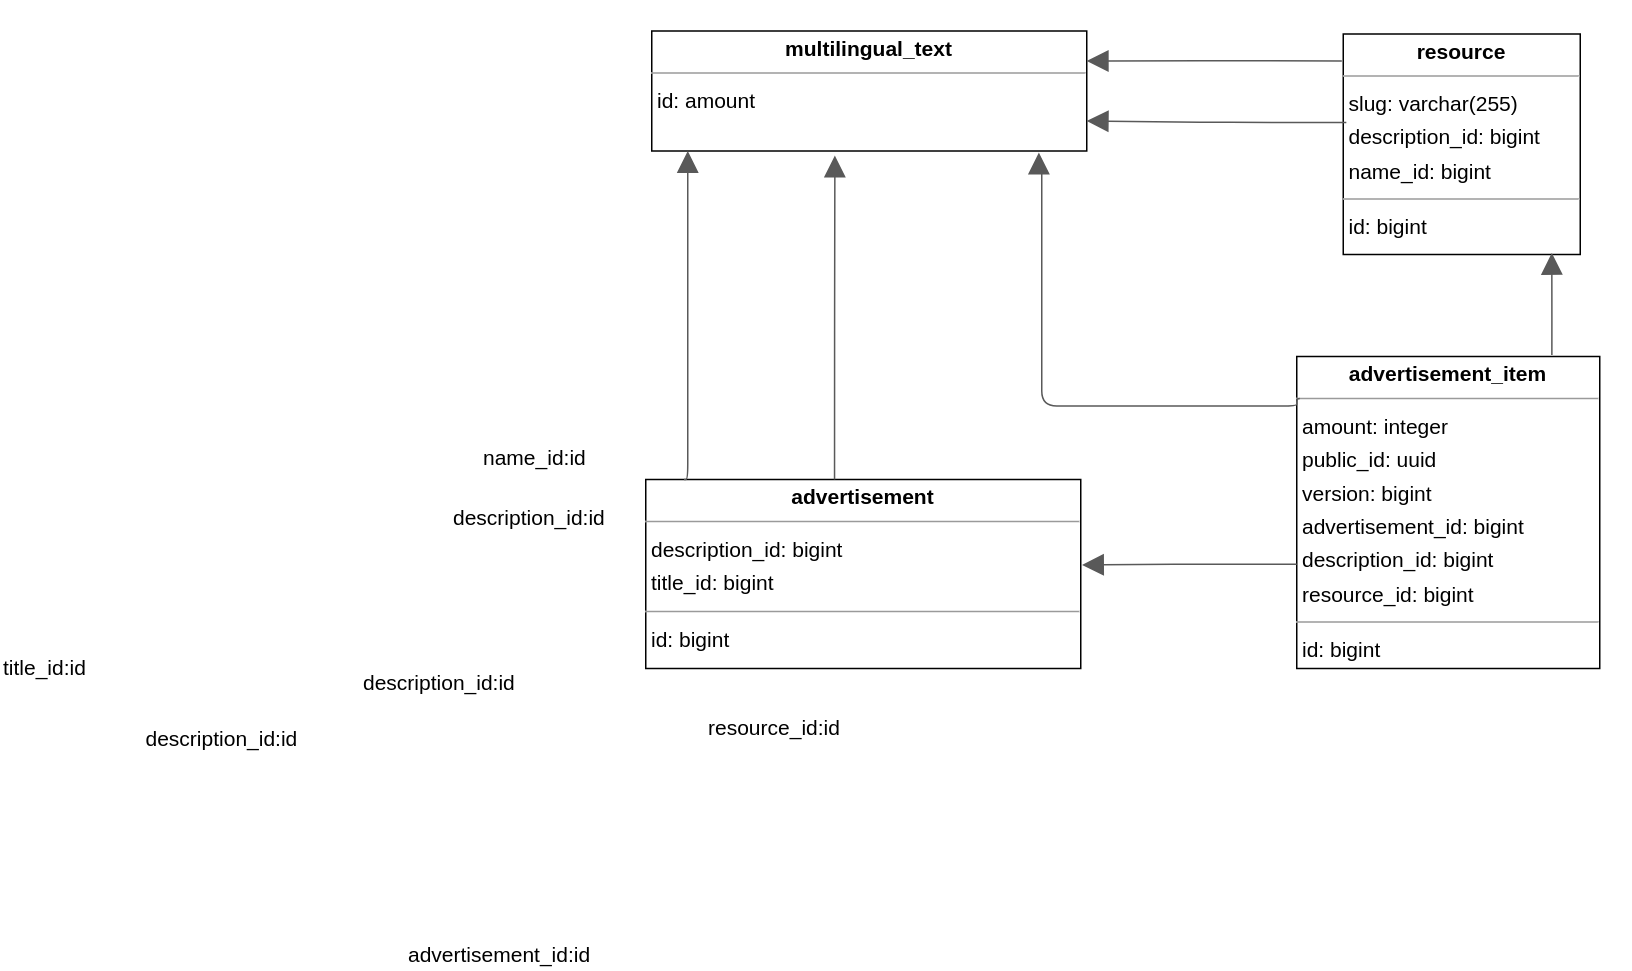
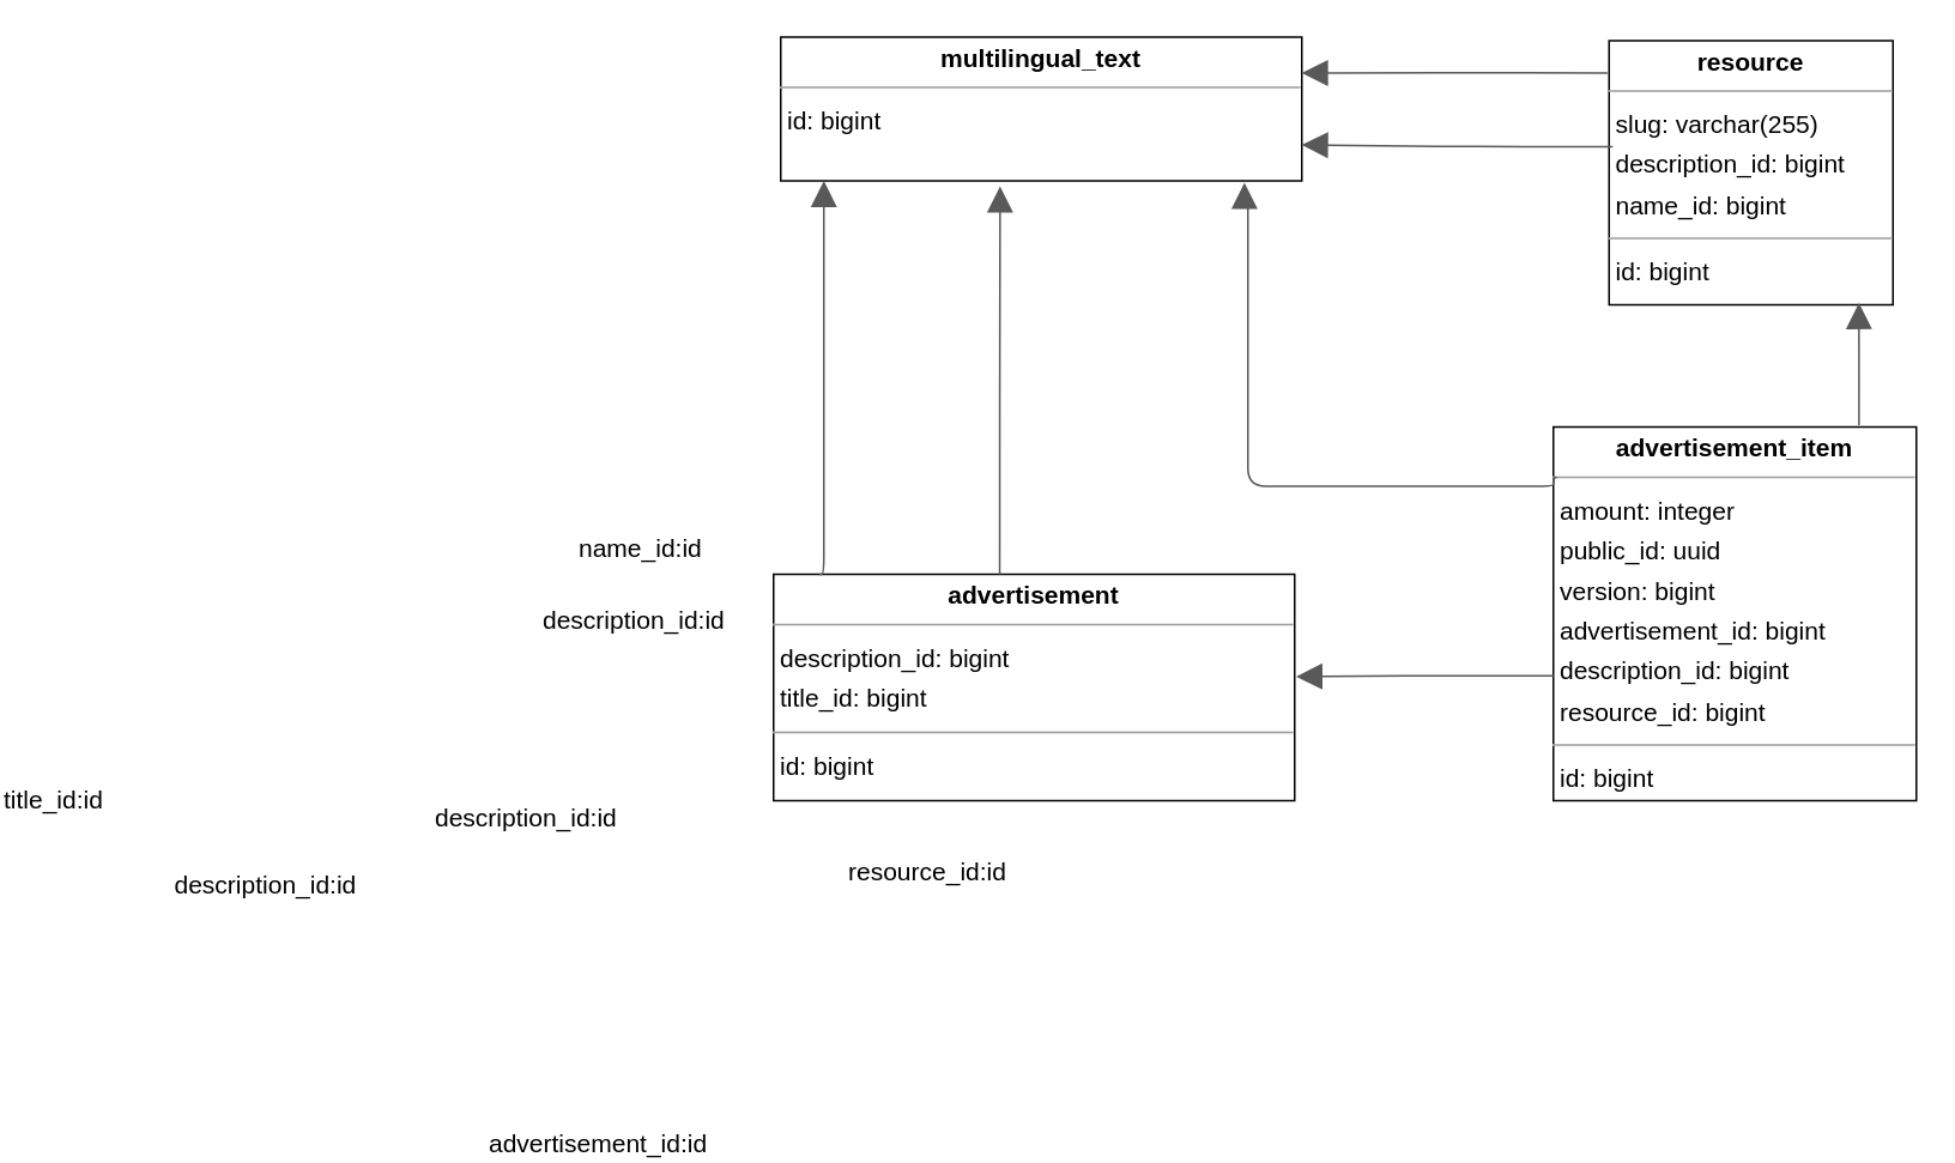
  <mxCell id="0" />
  <mxCell id="1" parent="0" />
  <mxCell id="2" value="&lt;p style=&quot;margin:0px;margin-top:4px;text-align:center;&quot;&gt;&lt;b&gt;advertisement&lt;/b&gt;&lt;/p&gt;&lt;hr size=&quot;1&quot;&gt;&lt;p style=&quot;margin:0 0 0 4px;line-height:1.6;&quot;&gt;description_id: bigint&lt;br&gt; title_id: bigint&lt;/p&gt;&lt;hr size=&quot;1&quot;&gt;&lt;p style=&quot;margin:0 0 0 4px;line-height:1.6;&quot;&gt; id: bigint&lt;/p&gt;" style="verticalAlign=top;align=left;overflow=fill;fontSize=14;fontFamily=Helvetica;html=1;rounded=0;shadow=0;comic=0;labelBackgroundColor=none;strokeWidth=1;" parent="1" vertex="1"><mxGeometry x="20" y="319" width="290" height="126" as="geometry" /></mxCell>
  <mxCell id="3" value="&lt;p style=&quot;margin:0px;margin-top:4px;text-align:center;&quot;&gt;&lt;b&gt;advertisement_item&lt;/b&gt;&lt;/p&gt;&lt;hr size=&quot;1&quot;/&gt;&lt;p style=&quot;margin:0 0 0 4px;line-height:1.6;&quot;&gt; amount: integer&lt;br/&gt; public_id: uuid&lt;br/&gt; version: bigint&lt;br/&gt; advertisement_id: bigint&lt;br/&gt; description_id: bigint&lt;br/&gt; resource_id: bigint&lt;/p&gt;&lt;hr size=&quot;1&quot;/&gt;&lt;p style=&quot;margin:0 0 0 4px;line-height:1.6;&quot;&gt; id: bigint&lt;/p&gt;" style="verticalAlign=top;align=left;overflow=fill;fontSize=14;fontFamily=Helvetica;html=1;rounded=0;shadow=0;comic=0;labelBackgroundColor=none;strokeWidth=1;" parent="1" vertex="1"><mxGeometry x="454" y="237" width="202" height="208" as="geometry" /></mxCell>
- <mxCell id="4" value="&lt;p style=&quot;margin:0px;margin-top:4px;text-align:center;&quot;&gt;&lt;b&gt;multilingual_text&lt;/b&gt;&lt;/p&gt;&lt;hr size=&quot;1&quot;&gt;&lt;p style=&quot;margin:0 0 0 4px;line-height:1.6;&quot;&gt;&lt;/p&gt;&lt;p style=&quot;margin:0 0 0 4px;line-height:1.6;&quot;&gt; id: amount&lt;/p&gt;" style="verticalAlign=top;align=left;overflow=fill;fontSize=14;fontFamily=Helvetica;html=1;rounded=0;shadow=0;comic=0;labelBackgroundColor=none;strokeWidth=1;" parent="1" vertex="1"><mxGeometry x="24" y="20" width="290" height="80" as="geometry" /></mxCell>
+ <mxCell id="4" value="&lt;p style=&quot;margin:0px;margin-top:4px;text-align:center;&quot;&gt;&lt;b&gt;multilingual_text&lt;/b&gt;&lt;/p&gt;&lt;hr size=&quot;1&quot;&gt;&lt;p style=&quot;margin:0 0 0 4px;line-height:1.6;&quot;&gt;&lt;/p&gt;&lt;p style=&quot;margin:0 0 0 4px;line-height:1.6;&quot;&gt; id: bigint&lt;/p&gt;" style="verticalAlign=top;align=left;overflow=fill;fontSize=14;fontFamily=Helvetica;html=1;rounded=0;shadow=0;comic=0;labelBackgroundColor=none;strokeWidth=1;" parent="1" vertex="1"><mxGeometry x="24" y="20" width="290" height="80" as="geometry" /></mxCell>
  <mxCell id="5" value="&lt;p style=&quot;margin:0px;margin-top:4px;text-align:center;&quot;&gt;&lt;b&gt;resource&lt;/b&gt;&lt;/p&gt;&lt;hr size=&quot;1&quot;/&gt;&lt;p style=&quot;margin:0 0 0 4px;line-height:1.6;&quot;&gt; slug: varchar(255)&lt;br/&gt; description_id: bigint&lt;br/&gt; name_id: bigint&lt;/p&gt;&lt;hr size=&quot;1&quot;/&gt;&lt;p style=&quot;margin:0 0 0 4px;line-height:1.6;&quot;&gt; id: bigint&lt;/p&gt;" style="verticalAlign=top;align=left;overflow=fill;fontSize=14;fontFamily=Helvetica;html=1;rounded=0;shadow=0;comic=0;labelBackgroundColor=none;strokeWidth=1;" parent="1" vertex="1"><mxGeometry x="485" y="22" width="158" height="147" as="geometry" /></mxCell>
  <mxCell id="6" value="" style="html=1;rounded=1;edgeStyle=orthogonalEdgeStyle;dashed=0;startArrow=none;endArrow=block;endSize=12;strokeColor=#595959;exitX=0.25;exitY=0;exitDx=0;exitDy=0;" parent="1" edge="1"><mxGeometry width="50" height="50" relative="1" as="geometry"><Array as="points"><mxPoint x="48" y="319" /></Array><mxPoint x="45.5" y="319" as="sourcePoint" /><mxPoint x="48" y="100" as="targetPoint" /></mxGeometry></mxCell>
  <mxCell id="7" value="title_id:id" style="edgeLabel;resizable=0;html=1;align=left;verticalAlign=top;strokeColor=default;fontSize=14;" parent="6" vertex="1" connectable="0"><mxGeometry x="-410" y="430" as="geometry" /></mxCell>
  <mxCell id="8" value="" style="html=1;rounded=1;edgeStyle=orthogonalEdgeStyle;dashed=0;startArrow=none;endArrow=block;endSize=12;strokeColor=#595959;exitX=0.434;exitY=0;exitDx=0;exitDy=0;exitPerimeter=0;entryX=0.421;entryY=1.038;entryDx=0;entryDy=0;entryPerimeter=0;" parent="1" source="2" target="4" edge="1"><mxGeometry width="50" height="50" relative="1" as="geometry"><Array as="points" /><mxPoint x="204" y="180" as="targetPoint" /></mxGeometry></mxCell>
  <mxCell id="9" value="description_id:id" style="edgeLabel;resizable=0;html=1;align=left;verticalAlign=top;strokeColor=default;fontSize=14;" parent="8" vertex="1" connectable="0"><mxGeometry x="-315" y="477" as="geometry" /></mxCell>
  <mxCell id="10" value="" style="html=1;rounded=1;edgeStyle=orthogonalEdgeStyle;dashed=0;startArrow=none;endArrow=block;endSize=12;strokeColor=#595959;exitX=0.000;exitY=0.666;exitDx=0;exitDy=0;entryX=1.003;entryY=0.452;entryDx=0;entryDy=0;entryPerimeter=0;" parent="1" source="3" target="2" edge="1"><mxGeometry width="50" height="50" relative="1" as="geometry"><Array as="points" /></mxGeometry></mxCell>
  <mxCell id="11" value="advertisement_id:id" style="edgeLabel;resizable=0;html=1;align=left;verticalAlign=top;strokeColor=default;fontSize=14;" parent="10" vertex="1" connectable="0"><mxGeometry x="-140" y="621" as="geometry" /></mxCell>
  <mxCell id="12" value="" style="html=1;rounded=1;edgeStyle=orthogonalEdgeStyle;dashed=0;startArrow=none;endArrow=block;endSize=12;strokeColor=#595959;exitX=0.01;exitY=0.135;exitDx=0;exitDy=0;exitPerimeter=0;entryX=0.89;entryY=1.013;entryDx=0;entryDy=0;entryPerimeter=0;" parent="1" source="3" target="4" edge="1"><mxGeometry width="50" height="50" relative="1" as="geometry"><Array as="points"><mxPoint x="454" y="265" /><mxPoint x="454" y="270" /><mxPoint x="284" y="270" /><mxPoint x="284" y="105" /><mxPoint x="282" y="105" /></Array><mxPoint x="284" y="190" as="targetPoint" /></mxGeometry></mxCell>
  <mxCell id="13" value="description_id:id" style="edgeLabel;resizable=0;html=1;align=left;verticalAlign=top;strokeColor=default;fontSize=14;" parent="12" vertex="1" connectable="0"><mxGeometry x="-170" y="440" as="geometry" /></mxCell>
  <mxCell id="14" value="" style="html=1;rounded=1;edgeStyle=orthogonalEdgeStyle;dashed=0;startArrow=none;endArrow=block;endSize=12;strokeColor=#595959;entryX=0.88;entryY=0.993;entryDx=0;entryDy=0;entryPerimeter=0;exitX=0.842;exitY=-0.005;exitDx=0;exitDy=0;exitPerimeter=0;" parent="1" source="3" target="5" edge="1"><mxGeometry width="50" height="50" relative="1" as="geometry"><Array as="points" /><mxPoint x="684" y="190" as="sourcePoint" /><mxPoint x="604" y="200" as="targetPoint" /></mxGeometry></mxCell>
  <mxCell id="15" value="resource_id:id" style="edgeLabel;resizable=0;html=1;align=left;verticalAlign=top;strokeColor=default;fontSize=14;" parent="14" vertex="1" connectable="0"><mxGeometry x="60" y="470" as="geometry" /></mxCell>
  <mxCell id="16" value="" style="html=1;rounded=1;edgeStyle=orthogonalEdgeStyle;dashed=0;startArrow=none;endArrow=block;endSize=12;strokeColor=#595959;entryX=1;entryY=0.25;entryDx=0;entryDy=0;exitX=-0.006;exitY=0.122;exitDx=0;exitDy=0;exitPerimeter=0;" parent="1" source="5" target="4" edge="1"><mxGeometry width="50" height="50" relative="1" as="geometry"><mxPoint x="354" y="50" as="sourcePoint" /><mxPoint x="454" y="40" as="targetPoint" /></mxGeometry></mxCell>
  <mxCell id="17" value="name_id:id" style="edgeLabel;resizable=0;html=1;align=left;verticalAlign=top;strokeColor=default;fontSize=14;" parent="16" vertex="1" connectable="0"><mxGeometry x="-90" y="290" as="geometry" /></mxCell>
  <mxCell id="18" value="" style="html=1;rounded=1;edgeStyle=orthogonalEdgeStyle;dashed=0;startArrow=none;endArrow=block;endSize=12;strokeColor=#595959;entryX=1;entryY=0.75;entryDx=0;entryDy=0;exitX=0.013;exitY=0.401;exitDx=0;exitDy=0;exitPerimeter=0;" parent="1" source="5" target="4" edge="1"><mxGeometry width="50" height="50" relative="1" as="geometry"><Array as="points" /><mxPoint x="374" y="120" as="sourcePoint" /><mxPoint x="474" y="-90" as="targetPoint" /></mxGeometry></mxCell>
  <mxCell id="19" value="description_id:id" style="edgeLabel;resizable=0;html=1;align=left;verticalAlign=top;strokeColor=default;fontSize=14;" parent="18" vertex="1" connectable="0"><mxGeometry x="-110" y="330" as="geometry" /></mxCell>
